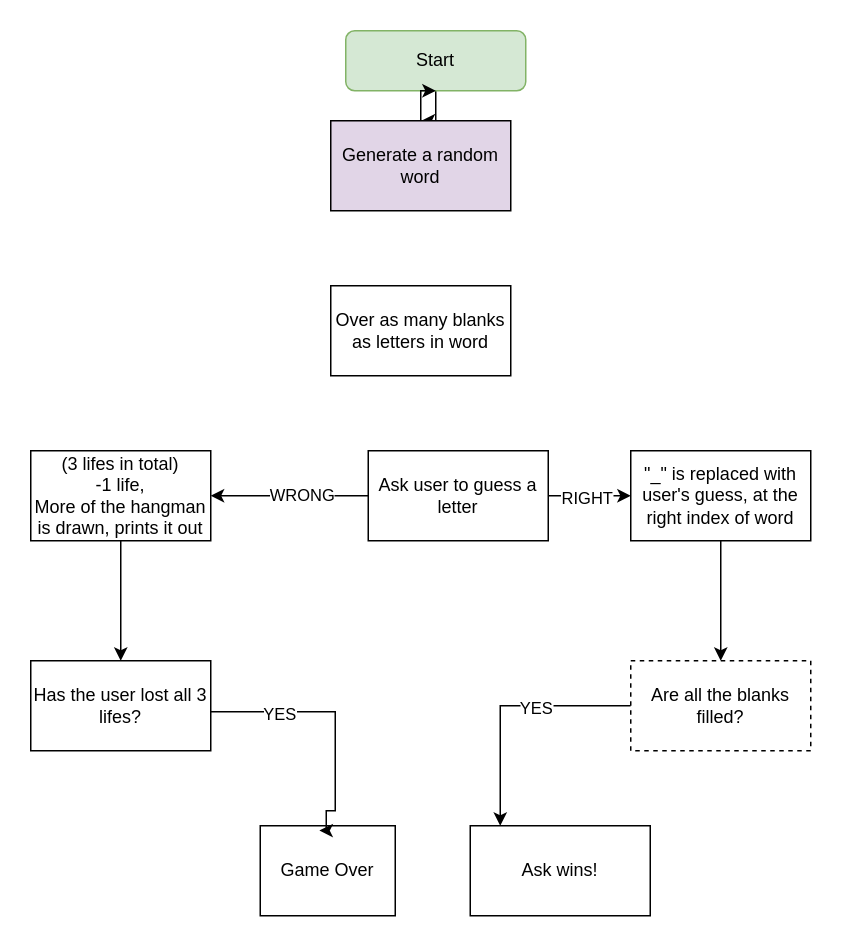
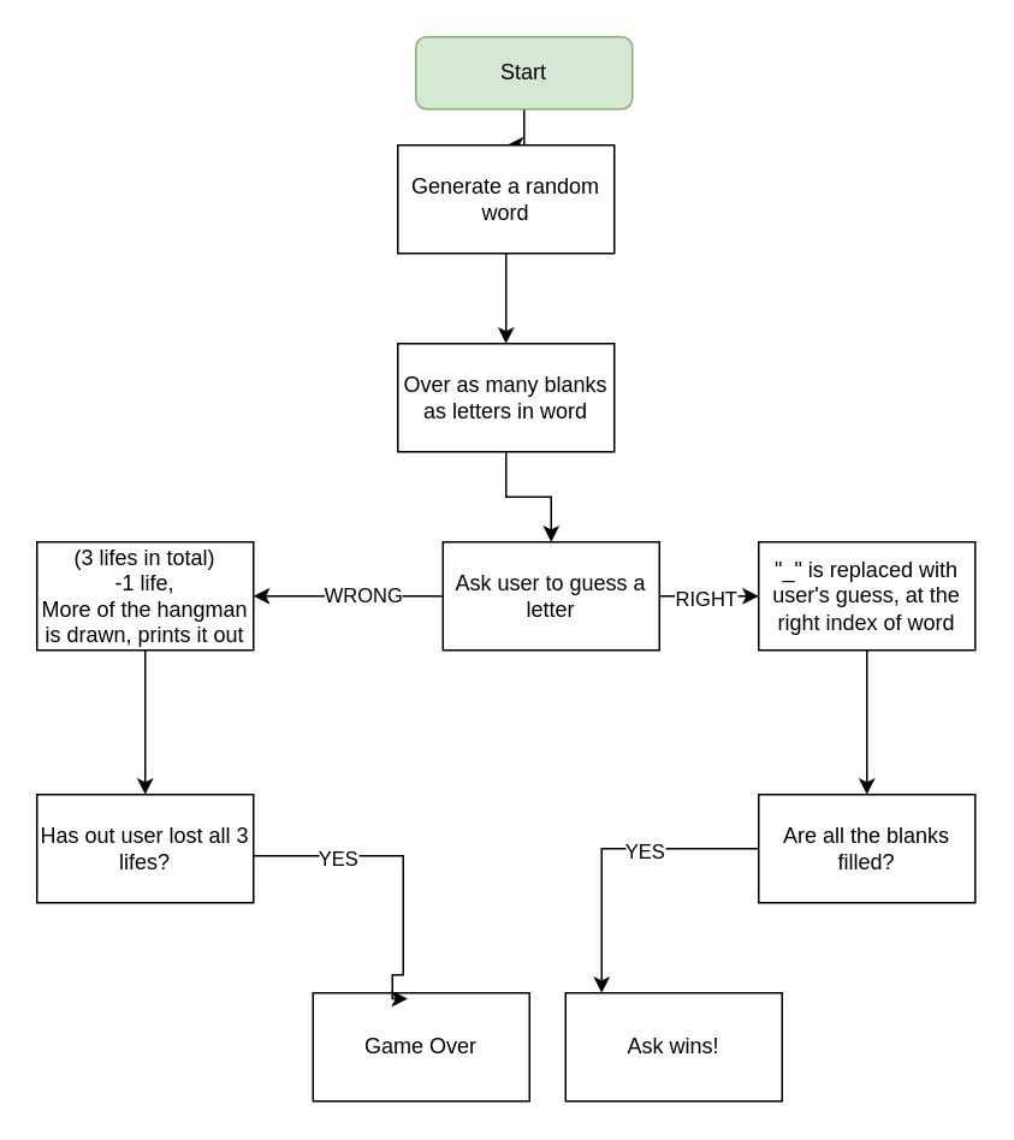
  <mxCell id="0" />
  <mxCell id="1" parent="0" />
  <mxCell id="2" style="edgeStyle=orthogonalEdgeStyle;rounded=0;orthogonalLoop=1;jettySize=auto;html=1;" parent="1" source="3" edge="1"><mxGeometry relative="1" as="geometry"><mxPoint x="280" y="80" as="targetPoint" /></mxGeometry></mxCell>
  <mxCell id="3" value="Start" style="rounded=1;whiteSpace=wrap;html=1;fillColor=#d5e8d4;strokeColor=#82b366;" parent="1" vertex="1"><mxGeometry x="230" y="20" width="120" height="40" as="geometry" /></mxCell>
- <mxCell id="4" value="" style="edgeStyle=orthogonalEdgeStyle;rounded=0;orthogonalLoop=1;jettySize=auto;html=1;" parent="1" source="5" target="3" edge="1"><mxGeometry relative="1" as="geometry" /></mxCell>
- <mxCell id="5" value="Generate a random word" style="rounded=0;whiteSpace=wrap;html=1;fillColor=#e1d5e7;" parent="1" vertex="1"><mxGeometry x="220" y="80" width="120" height="60" as="geometry" /></mxCell>
+ <mxCell id="4" value="" style="edgeStyle=orthogonalEdgeStyle;rounded=0;orthogonalLoop=1;jettySize=auto;html=1;" parent="1" source="5" target="7" edge="1"><mxGeometry relative="1" as="geometry" /></mxCell>
+ <mxCell id="5" value="Generate a random word" style="rounded=0;whiteSpace=wrap;html=1;" parent="1" vertex="1"><mxGeometry x="220" y="80" width="120" height="60" as="geometry" /></mxCell>
+ <mxCell id="6" value="" style="edgeStyle=orthogonalEdgeStyle;rounded=0;orthogonalLoop=1;jettySize=auto;html=1;" parent="1" source="7" target="12" edge="1"><mxGeometry relative="1" as="geometry" /></mxCell>
  <mxCell id="7" value="Over as many blanks as letters in word" style="rounded=0;whiteSpace=wrap;html=1;" parent="1" vertex="1"><mxGeometry x="220" y="190" width="120" height="60" as="geometry" /></mxCell>
  <mxCell id="8" value="" style="edgeStyle=orthogonalEdgeStyle;rounded=0;orthogonalLoop=1;jettySize=auto;html=1;" parent="1" source="12" target="14" edge="1"><mxGeometry relative="1" as="geometry" /></mxCell>
  <mxCell id="9" value="WRONG" style="edgeLabel;html=1;align=center;verticalAlign=middle;resizable=0;points=[];" parent="8" vertex="1" connectable="0"><mxGeometry x="-0.138" y="-1" relative="1" as="geometry"><mxPoint as="offset" /></mxGeometry></mxCell>
  <mxCell id="10" value="" style="edgeStyle=orthogonalEdgeStyle;rounded=0;orthogonalLoop=1;jettySize=auto;html=1;" parent="1" source="12" target="16" edge="1"><mxGeometry relative="1" as="geometry" /></mxCell>
  <mxCell id="11" value="RIGHT" style="edgeLabel;html=1;align=center;verticalAlign=middle;resizable=0;points=[];" parent="10" vertex="1" connectable="0"><mxGeometry x="-0.092" y="-1" relative="1" as="geometry"><mxPoint as="offset" /></mxGeometry></mxCell>
  <mxCell id="12" value="Ask user to guess a letter" style="rounded=0;whiteSpace=wrap;html=1;" parent="1" vertex="1"><mxGeometry x="245" y="300" width="120" height="60" as="geometry" /></mxCell>
  <mxCell id="13" value="" style="edgeStyle=orthogonalEdgeStyle;rounded=0;orthogonalLoop=1;jettySize=auto;html=1;" parent="1" source="14" target="21" edge="1"><mxGeometry relative="1" as="geometry" /></mxCell>
  <mxCell id="14" value="(3 lifes in total)&lt;br&gt;-1 life,&lt;br&gt;More of the hangman is drawn, prints it out" style="rounded=0;whiteSpace=wrap;html=1;" parent="1" vertex="1"><mxGeometry x="20" y="300" width="120" height="60" as="geometry" /></mxCell>
  <mxCell id="15" value="" style="edgeStyle=orthogonalEdgeStyle;rounded=0;orthogonalLoop=1;jettySize=auto;html=1;" parent="1" source="16" target="19" edge="1"><mxGeometry relative="1" as="geometry" /></mxCell>
  <mxCell id="16" value="&quot;_&quot; is replaced with user's guess, at the right index of word" style="rounded=0;whiteSpace=wrap;html=1;" parent="1" vertex="1"><mxGeometry x="420" y="300" width="120" height="60" as="geometry" /></mxCell>
  <mxCell id="17" value="" style="edgeStyle=orthogonalEdgeStyle;rounded=0;orthogonalLoop=1;jettySize=auto;html=1;" parent="1" source="19" edge="1"><mxGeometry relative="1" as="geometry"><mxPoint x="333" y="550" as="targetPoint" /><Array as="points"><mxPoint x="333" y="470" /></Array></mxGeometry></mxCell>
  <mxCell id="18" value="YES" style="edgeLabel;html=1;align=center;verticalAlign=middle;resizable=0;points=[];" parent="17" vertex="1" connectable="0"><mxGeometry x="-0.239" y="1" relative="1" as="geometry"><mxPoint as="offset" /></mxGeometry></mxCell>
- <mxCell id="19" value="Are all the blanks filled?" style="rounded=0;whiteSpace=wrap;html=1;dashed=1;" parent="1" vertex="1"><mxGeometry x="420" y="440" width="120" height="60" as="geometry" /></mxCell>
- <mxCell id="20" value="Game Over" style="rounded=0;whiteSpace=wrap;html=1;" parent="1" vertex="1"><mxGeometry x="173" y="550" width="90" height="60" as="geometry" /></mxCell>
- <mxCell id="21" value="Has the user lost all 3 lifes?" style="rounded=0;whiteSpace=wrap;html=1;" parent="1" vertex="1"><mxGeometry x="20" y="440" width="120" height="60" as="geometry" /></mxCell>
+ <mxCell id="19" value="Are all the blanks filled?" style="rounded=0;whiteSpace=wrap;html=1;" parent="1" vertex="1"><mxGeometry x="420" y="440" width="120" height="60" as="geometry" /></mxCell>
+ <mxCell id="20" value="Game Over" style="rounded=0;whiteSpace=wrap;html=1;" parent="1" vertex="1"><mxGeometry x="173" y="550" width="120" height="60" as="geometry" /></mxCell>
+ <mxCell id="21" value="Has out user lost all 3 lifes?" style="rounded=0;whiteSpace=wrap;html=1;" parent="1" vertex="1"><mxGeometry x="20" y="440" width="120" height="60" as="geometry" /></mxCell>
  <mxCell id="22" style="edgeStyle=orthogonalEdgeStyle;rounded=0;orthogonalLoop=1;jettySize=auto;html=1;entryX=0.438;entryY=0.053;entryDx=0;entryDy=0;entryPerimeter=0;" parent="1" target="20" edge="1"><mxGeometry relative="1" as="geometry"><mxPoint x="140" y="474" as="sourcePoint" /><mxPoint x="216.8" y="554.66" as="targetPoint" /><Array as="points"><mxPoint x="223" y="474" /><mxPoint x="223" y="540" /><mxPoint x="217" y="540" /><mxPoint x="217" y="553" /></Array></mxGeometry></mxCell>
  <mxCell id="23" value="YES" style="edgeLabel;html=1;align=center;verticalAlign=middle;resizable=0;points=[];" parent="22" vertex="1" connectable="0"><mxGeometry x="-0.482" y="-2" relative="1" as="geometry"><mxPoint y="-1" as="offset" /></mxGeometry></mxCell>
  <mxCell id="24" value="Ask wins!" style="rounded=0;whiteSpace=wrap;html=1;" parent="1" vertex="1"><mxGeometry x="313" y="550" width="120" height="60" as="geometry" /></mxCell>
